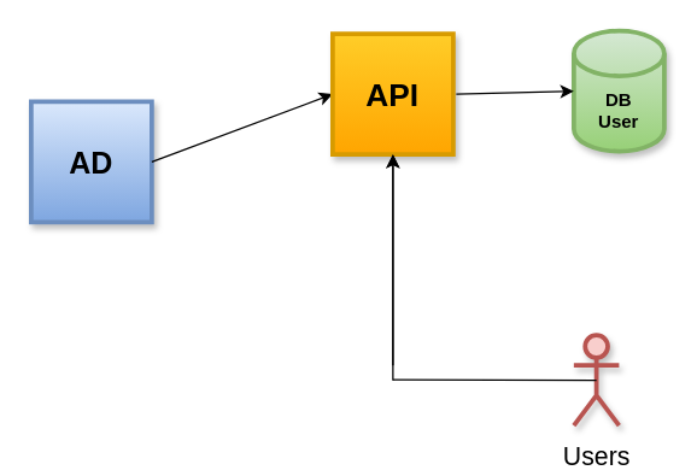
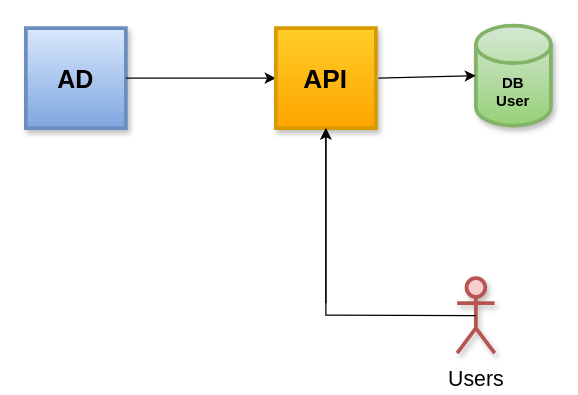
  <mxCell id="0" />
  <mxCell id="1" parent="0" />
- <mxCell id="2" value="&lt;span style=&quot;font-size: 20px;&quot;&gt;AD&lt;/span&gt;" style="whiteSpace=wrap;html=1;aspect=fixed;strokeWidth=3;rounded=0;glass=0;shadow=1;fontStyle=1;fontSize=20;fillColor=#dae8fc;gradientColor=#7ea6e0;strokeColor=#6c8ebf;fontColor=#000000;" parent="1" vertex="1"><mxGeometry x="20" y="67" width="80" height="80" as="geometry" /></mxCell>
+ <mxCell id="2" value="&lt;span style=&quot;font-size: 20px;&quot;&gt;AD&lt;/span&gt;" style="whiteSpace=wrap;html=1;aspect=fixed;strokeWidth=3;rounded=0;glass=0;shadow=1;fontStyle=1;fontSize=20;fillColor=#dae8fc;gradientColor=#7ea6e0;strokeColor=#6c8ebf;fontColor=#000000;" parent="1" vertex="1"><mxGeometry x="20" y="22" width="80" height="80" as="geometry" /></mxCell>
  <mxCell id="3" value="" style="endArrow=classic;html=1;rounded=0;exitX=1;exitY=0.5;exitDx=0;exitDy=0;" parent="1" source="2" edge="1"><mxGeometry width="50" height="50" relative="1" as="geometry"><mxPoint x="330" y="352" as="sourcePoint" /><mxPoint x="220" y="62" as="targetPoint" /></mxGeometry></mxCell>
  <mxCell id="4" value="&lt;div&gt;&lt;b&gt;DB&lt;/b&gt;&lt;/div&gt;&lt;div&gt;&lt;b&gt;User&lt;br&gt;&lt;/b&gt;&lt;/div&gt;" style="shape=cylinder3;whiteSpace=wrap;html=1;boundedLbl=1;backgroundOutline=1;size=15;strokeWidth=3;shadow=1;gradientColor=#97d077;fillColor=#d5e8d4;strokeColor=#82b366;fontColor=#000000;" parent="1" vertex="1"><mxGeometry x="380" y="20" width="60" height="80" as="geometry" /></mxCell>
  <mxCell id="5" value="API" style="whiteSpace=wrap;html=1;aspect=fixed;rounded=0;shadow=1;glass=0;sketch=0;strokeWidth=3;fontStyle=1;fontSize=21;fillColor=#ffcd28;gradientColor=#ffa500;strokeColor=#d79b00;" parent="1" vertex="1"><mxGeometry x="220" y="22" width="80" height="80" as="geometry" /></mxCell>
  <mxCell id="6" value="" style="endArrow=classic;html=1;rounded=0;fontSize=21;fontColor=#020202;entryX=0;entryY=0.5;entryDx=0;entryDy=0;entryPerimeter=0;exitX=1;exitY=0.5;exitDx=0;exitDy=0;" parent="1" target="4" edge="1"><mxGeometry width="50" height="50" relative="1" as="geometry"><mxPoint x="302" y="62" as="sourcePoint" /><mxPoint x="482" y="60" as="targetPoint" /></mxGeometry></mxCell>
- <mxCell id="7" value="&lt;font style=&quot;font-size: 17px;&quot;&gt;Users&lt;/font&gt;" style="shape=umlActor;verticalLabelPosition=bottom;verticalAlign=top;html=1;outlineConnect=0;rounded=0;shadow=1;glass=0;sketch=0;strokeWidth=3;fontSize=21;fillColor=#f8cecc;strokeColor=#b85450;" parent="1" vertex="1"><mxGeometry x="380" y="222" width="30" height="60" as="geometry" /></mxCell>
+ <mxCell id="7" value="&lt;font style=&quot;font-size: 17px;&quot;&gt;Users&lt;/font&gt;" style="shape=umlActor;verticalLabelPosition=bottom;verticalAlign=top;html=1;outlineConnect=0;rounded=0;shadow=1;glass=0;sketch=0;strokeWidth=3;fontSize=21;fillColor=#f8cecc;strokeColor=#b85450;" parent="1" vertex="1"><mxGeometry x="365" y="222" width="30" height="60" as="geometry" /></mxCell>
  <mxCell id="8" value="" style="endArrow=classic;html=1;rounded=0;fontSize=21;fontColor=#020202;" parent="1" edge="1"><mxGeometry width="50" height="50" relative="1" as="geometry"><mxPoint x="260" y="242" as="sourcePoint" /><mxPoint x="260" y="102" as="targetPoint" /></mxGeometry></mxCell>
  <mxCell id="9" value="" style="endArrow=classic;html=1;rounded=0;fontSize=21;fontColor=#020202;" parent="1" edge="1"><mxGeometry width="50" height="50" relative="1" as="geometry"><mxPoint x="260" y="252" as="sourcePoint" /><mxPoint x="260" y="102" as="targetPoint" /></mxGeometry></mxCell>
  <mxCell id="10" value="" style="endArrow=none;html=1;rounded=0;fontSize=21;fontColor=#020202;entryX=0.5;entryY=0.5;entryDx=0;entryDy=0;entryPerimeter=0;" parent="1" target="7" edge="1"><mxGeometry width="50" height="50" relative="1" as="geometry"><mxPoint x="260" y="251.5" as="sourcePoint" /><mxPoint x="380" y="251.5" as="targetPoint" /></mxGeometry></mxCell>
